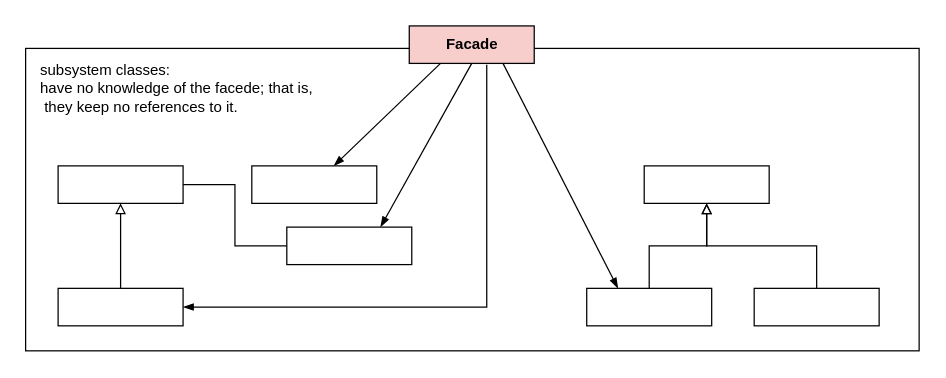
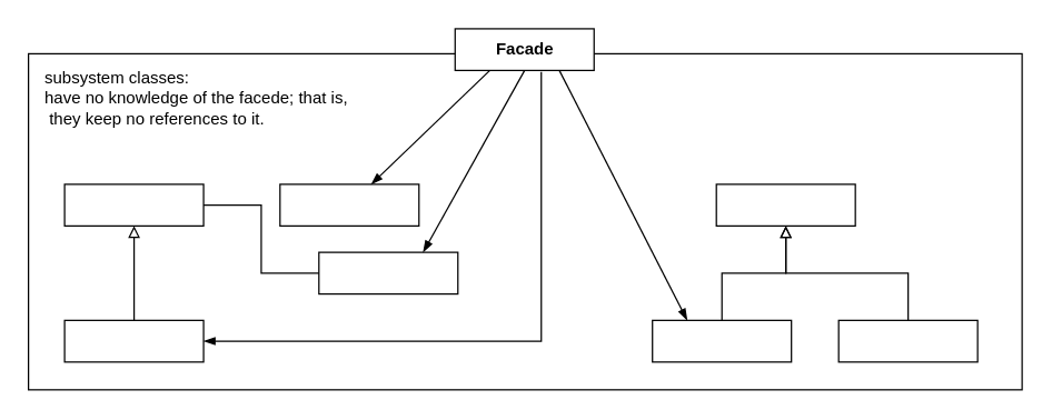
  <mxCell id="0" />
  <mxCell id="1" parent="0" />
  <mxCell id="2" value="" style="html=1;fontSize=12;startSize=25;arcSize=12;spacing=2;fillColor=none;" vertex="1" parent="1"><mxGeometry x="46" y="132" width="100" height="30" as="geometry" /></mxCell>
  <mxCell id="3" value="" style="html=1;fontSize=12;startSize=25;arcSize=12;spacing=2;fillColor=none;" vertex="1" parent="1"><mxGeometry x="46" y="230" width="100" height="30" as="geometry" /></mxCell>
  <mxCell id="4" value="" style="edgeStyle=orthogonalEdgeStyle;rounded=0;orthogonalLoop=1;jettySize=auto;html=1;fontSize=12;startSize=30;entryX=0.5;entryY=1;entryDx=0;entryDy=0;endArrow=block;endFill=0;exitX=0.5;exitY=0;exitDx=0;exitDy=0;" edge="1" parent="1" source="3" target="2"><mxGeometry relative="1" as="geometry"><mxPoint x="111" y="223" as="sourcePoint" /><mxPoint x="200.03" y="514" as="targetPoint" /></mxGeometry></mxCell>
  <mxCell id="5" value="" style="html=1;fontSize=12;startSize=25;arcSize=12;spacing=2;fillColor=none;" vertex="1" parent="1"><mxGeometry x="201" y="132" width="100" height="30" as="geometry" /></mxCell>
  <mxCell id="6" value="" style="html=1;fontSize=12;startSize=25;arcSize=12;spacing=2;fillColor=none;" vertex="1" parent="1"><mxGeometry x="229" y="181" width="100" height="30" as="geometry" /></mxCell>
  <mxCell id="7" value="" style="html=1;fontSize=12;startSize=25;arcSize=12;spacing=2;fillColor=none;" vertex="1" parent="1"><mxGeometry x="515" y="132" width="100" height="30" as="geometry" /></mxCell>
  <mxCell id="8" value="" style="html=1;fontSize=12;startSize=25;arcSize=12;spacing=2;fillColor=none;" vertex="1" parent="1"><mxGeometry x="469" y="230" width="100" height="30" as="geometry" /></mxCell>
  <mxCell id="9" value="" style="html=1;fontSize=12;startSize=25;arcSize=12;spacing=2;fillColor=none;" vertex="1" parent="1"><mxGeometry x="603" y="230" width="100" height="30" as="geometry" /></mxCell>
  <mxCell id="10" value="" style="rounded=0;orthogonalLoop=1;jettySize=auto;html=1;fontSize=12;startSize=25;endArrow=blockThin;endFill=1;exitX=0.25;exitY=1;exitDx=0;exitDy=0;" edge="1" parent="1" source="18" target="5"><mxGeometry relative="1" as="geometry"><mxPoint x="179" y="469" as="sourcePoint" /><mxPoint x="225" y="469" as="targetPoint" /></mxGeometry></mxCell>
  <mxCell id="11" value="" style="rounded=0;orthogonalLoop=1;jettySize=auto;html=1;fontSize=12;startSize=25;endArrow=blockThin;endFill=1;exitX=0.5;exitY=1;exitDx=0;exitDy=0;entryX=0.75;entryY=0;entryDx=0;entryDy=0;" edge="1" parent="1" source="18" target="6"><mxGeometry relative="1" as="geometry"><mxPoint x="345" y="63" as="sourcePoint" /><mxPoint x="314.745" y="142" as="targetPoint" /></mxGeometry></mxCell>
  <mxCell id="12" value="" style="rounded=0;orthogonalLoop=1;jettySize=auto;html=1;fontSize=12;startSize=25;endArrow=blockThin;endFill=1;exitX=0.75;exitY=1;exitDx=0;exitDy=0;entryX=0.25;entryY=0;entryDx=0;entryDy=0;" edge="1" parent="1" source="18" target="8"><mxGeometry relative="1" as="geometry"><mxPoint x="370" y="63" as="sourcePoint" /><mxPoint x="370" y="200" as="targetPoint" /></mxGeometry></mxCell>
  <mxCell id="13" value="" style="rounded=0;orthogonalLoop=1;jettySize=auto;html=1;fontSize=12;startSize=25;endArrow=blockThin;endFill=1;entryX=1;entryY=0.5;entryDx=0;entryDy=0;exitX=0.62;exitY=1.033;exitDx=0;exitDy=0;exitPerimeter=0;edgeStyle=orthogonalEdgeStyle;" edge="1" parent="1" source="18" target="3"><mxGeometry relative="1" as="geometry"><mxPoint x="308" y="106" as="sourcePoint" /><mxPoint x="308" y="200" as="targetPoint" /></mxGeometry></mxCell>
  <mxCell id="14" value="" style="rounded=0;orthogonalLoop=1;jettySize=auto;html=1;fontSize=12;startSize=25;endArrow=none;endFill=0;exitX=1;exitY=0.5;exitDx=0;exitDy=0;entryX=0;entryY=0.5;entryDx=0;entryDy=0;edgeStyle=orthogonalEdgeStyle;" edge="1" parent="1" source="2" target="6"><mxGeometry relative="1" as="geometry"><mxPoint x="320" y="63" as="sourcePoint" /><mxPoint x="246.043" y="142" as="targetPoint" /></mxGeometry></mxCell>
  <mxCell id="15" value="" style="edgeStyle=orthogonalEdgeStyle;rounded=0;orthogonalLoop=1;jettySize=auto;html=1;fontSize=12;startSize=30;endArrow=block;endFill=0;exitX=0.5;exitY=0;exitDx=0;exitDy=0;" edge="1" parent="1" source="8" target="7"><mxGeometry relative="1" as="geometry"><mxPoint x="106" y="240" as="sourcePoint" /><mxPoint x="106" y="172" as="targetPoint" /></mxGeometry></mxCell>
  <mxCell id="16" value="" style="edgeStyle=orthogonalEdgeStyle;rounded=0;orthogonalLoop=1;jettySize=auto;html=1;fontSize=12;startSize=30;endArrow=block;endFill=0;exitX=0.5;exitY=0;exitDx=0;exitDy=0;entryX=0.5;entryY=1;entryDx=0;entryDy=0;" edge="1" parent="1" source="9" target="7"><mxGeometry relative="1" as="geometry"><mxPoint x="529" y="240" as="sourcePoint" /><mxPoint x="575" y="172" as="targetPoint" /></mxGeometry></mxCell>
  <mxCell id="17" value="" style="html=1;fontSize=12;startSize=25;arcSize=12;spacing=2;fillColor=none;" vertex="1" parent="1"><mxGeometry x="20" y="38" width="715" height="242" as="geometry" /></mxCell>
- <mxCell id="18" value="&lt;b&gt;Facade&lt;/b&gt;" style="html=1;fontSize=12;startSize=25;arcSize=12;spacing=2;fillColor=#f8cecc;" vertex="1" parent="1"><mxGeometry x="327" y="20" width="100" height="30" as="geometry" /></mxCell>
+ <mxCell id="18" value="&lt;b&gt;Facade&lt;/b&gt;" style="html=1;fontSize=12;startSize=25;arcSize=12;spacing=2;" vertex="1" parent="1"><mxGeometry x="327" y="20" width="100" height="30" as="geometry" /></mxCell>
  <mxCell id="19" value="&lt;div&gt;&lt;span&gt;subsystem classes:&lt;/span&gt;&lt;/div&gt;have no knowledge of the facede; that is,&lt;br&gt;&amp;nbsp;they keep no references to it." style="text;html=1;align=left;verticalAlign=middle;resizable=0;points=[];autosize=1;strokeColor=none;fillColor=none;" vertex="1" parent="1"><mxGeometry x="30" y="47" width="228" height="46" as="geometry" /></mxCell>
